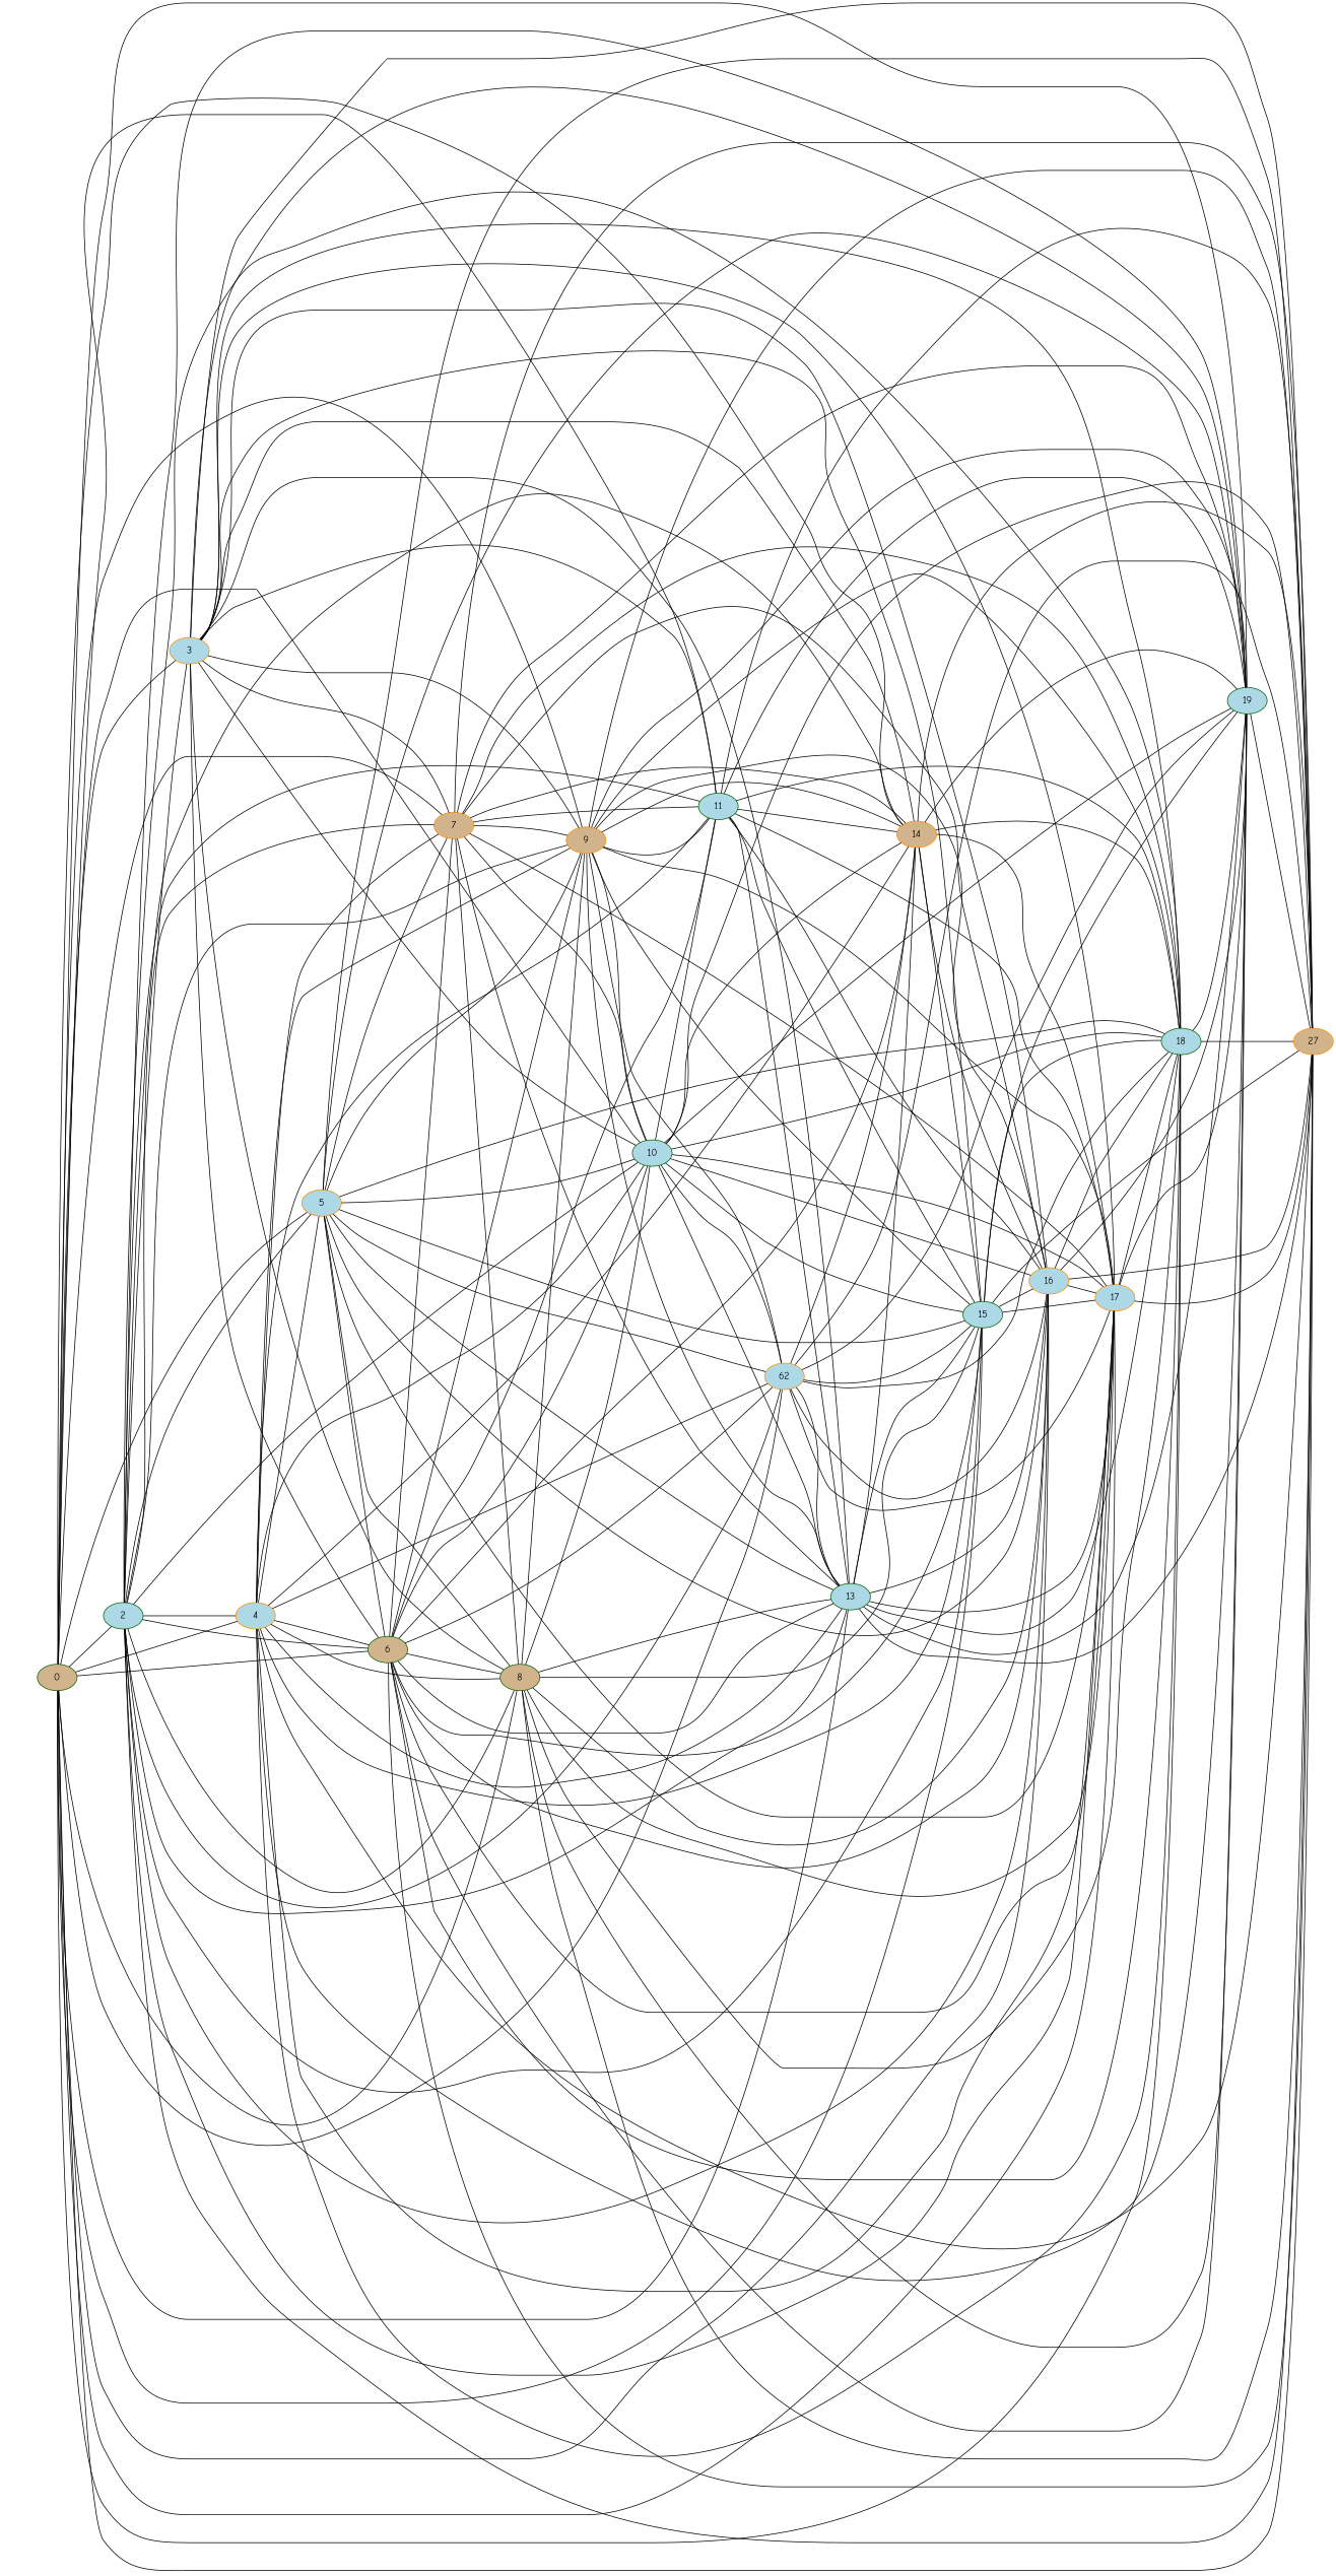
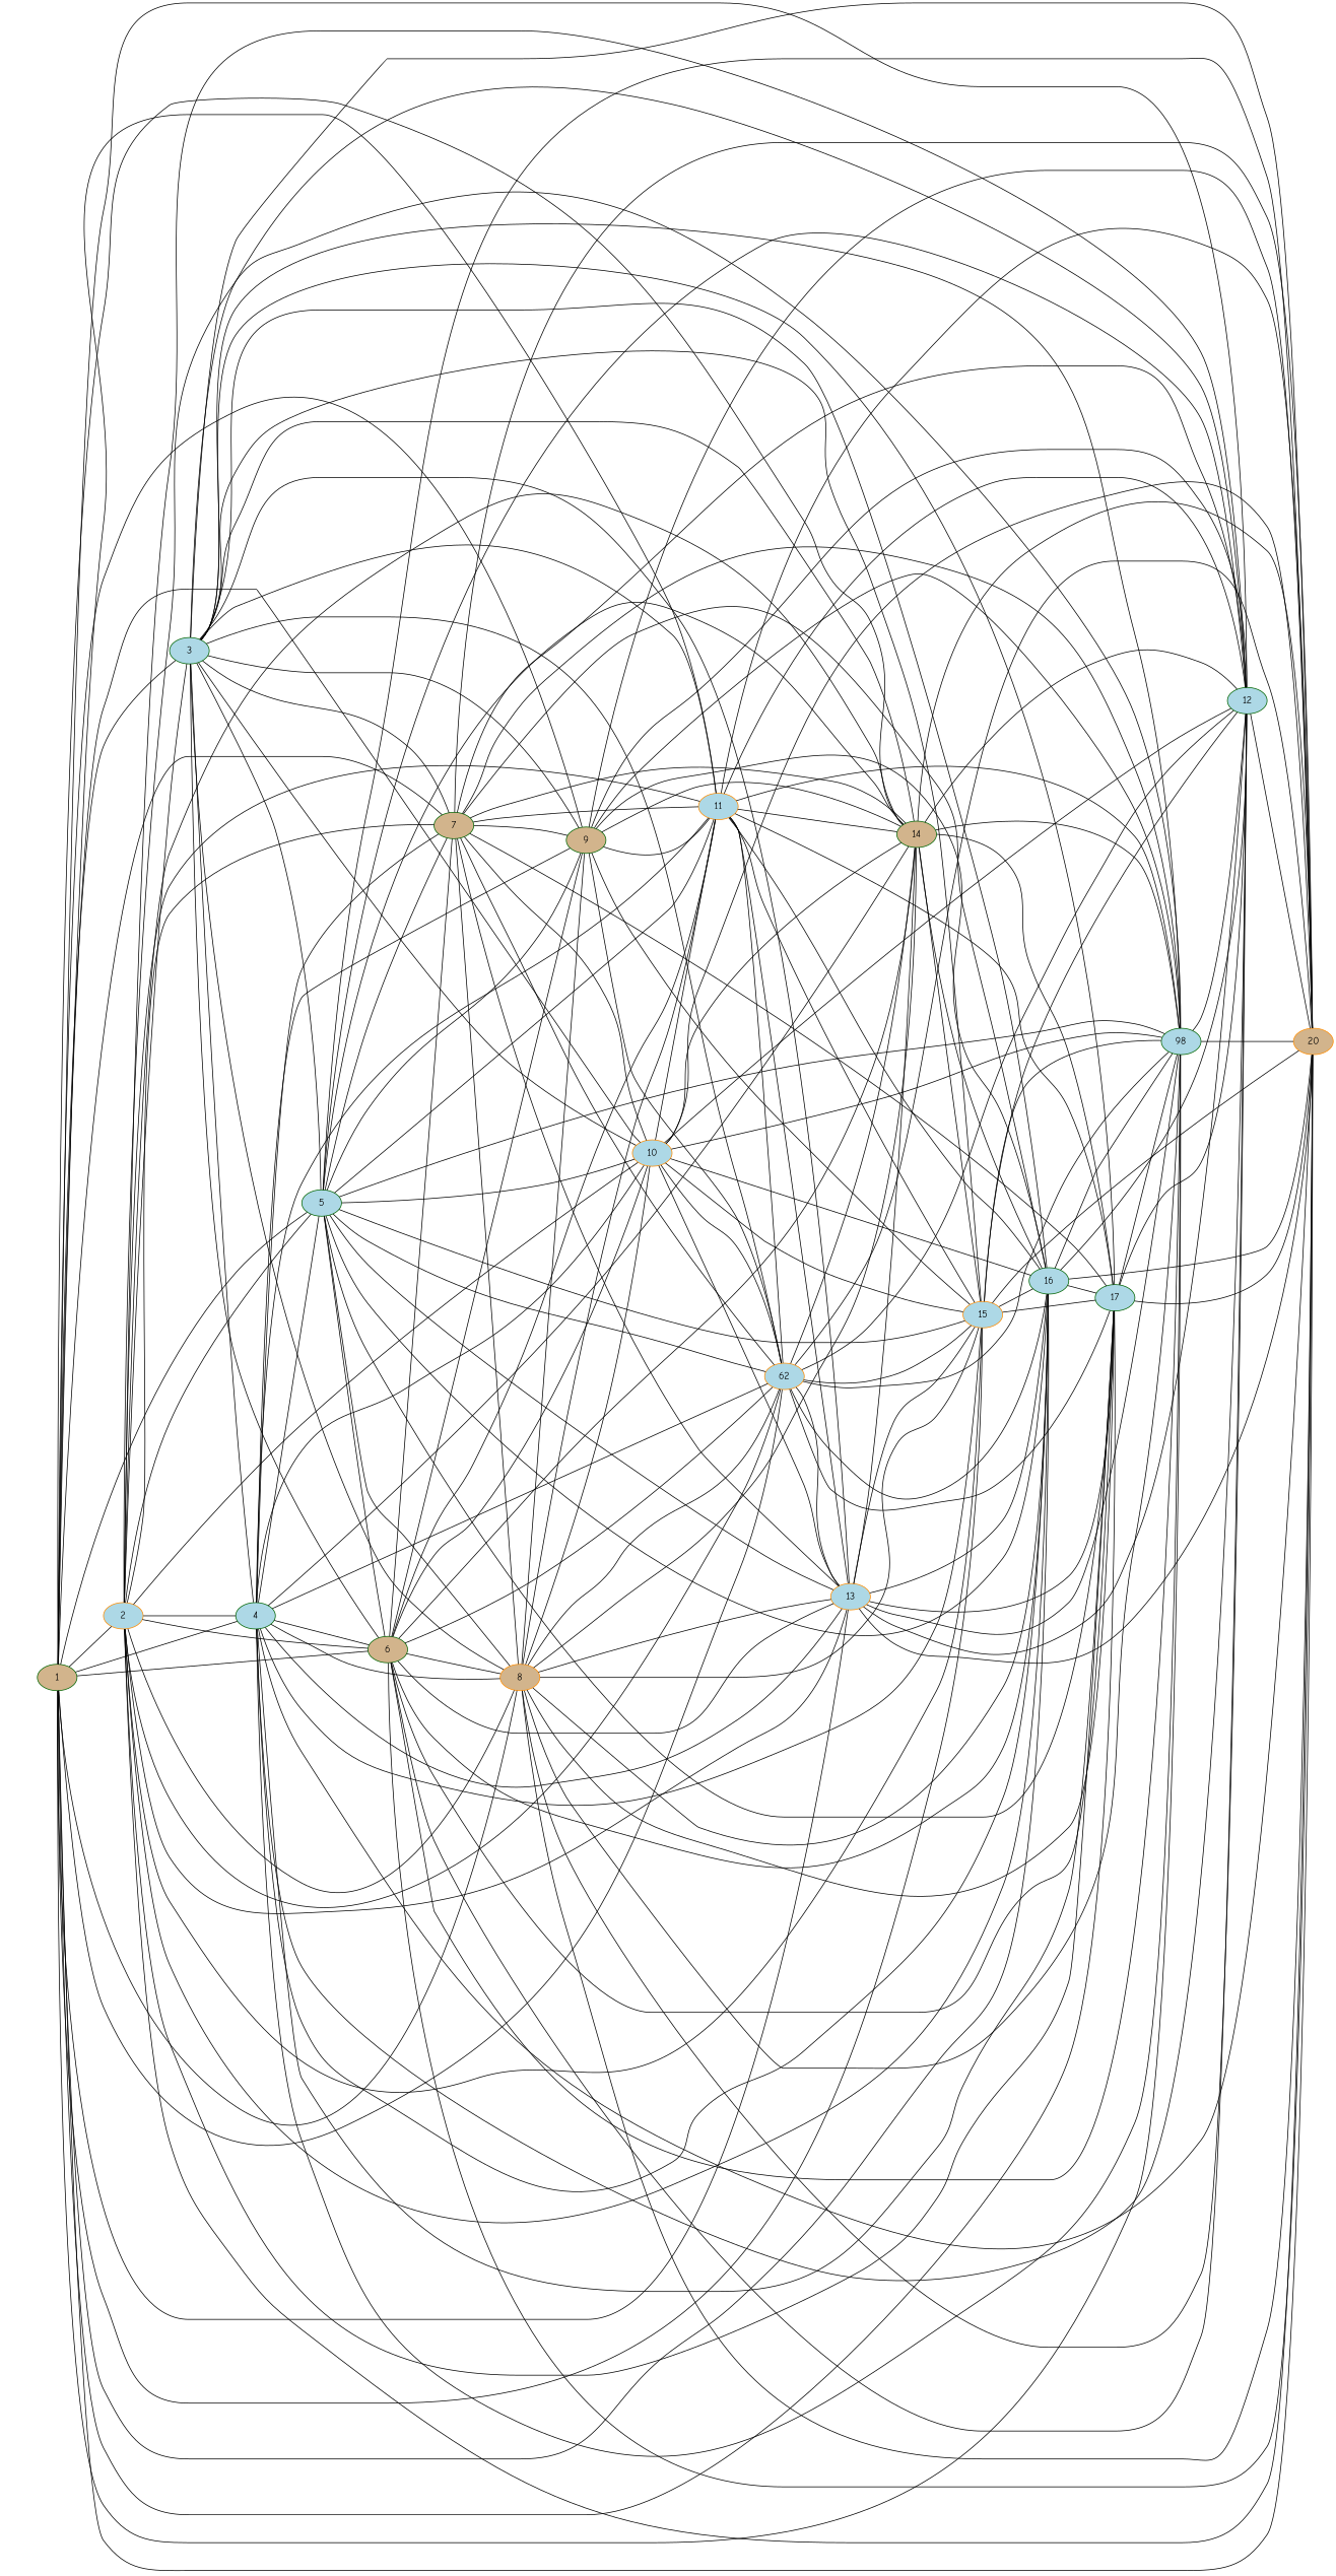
  graph {
    fontname="Comic Neue"
    rankdir=LR
    node [color=darkgreen fillcolor=lightblue fontname="Comic Neue" style=filled]
    edge [fontname="Comic Neue"]
    6 [fillcolor=tan]
-   20 [color=darkorange fillcolor=tan label=27]
-   7 [color=darkorange fillcolor=tan]
-   8 [fillcolor=tan]
-   9 [color=darkorange fillcolor=tan]
-   10
-   11
+   20 [color=darkorange fillcolor=tan]
+   7 [fillcolor=tan]
+   8 [color=darkorange fillcolor=tan]
+   9 [fillcolor=tan]
+   10 [color=darkorange]
+   11 [color=darkorange]
    n8 [color=darkorange label=62]
-   13
-   14 [color=darkorange fillcolor=tan]
-   15
-   16 [color=darkorange]
-   17 [color=darkorange]
-   18
-   19
-   1 [fillcolor=tan label=0]
-   2
-   3 [color=darkorange]
-   4 [color=darkorange]
-   5 [color=darkorange]
+   13 [color=darkorange]
+   14 [fillcolor=tan]
+   15 [color=darkorange]
+   16
+   17
+   18 [label=98]
+   19 [label=12]
+   1 [fillcolor=tan]
+   2 [color=darkorange]
+   3
+   4
+   5
    6 -- 20
    6 -- 7
    6 -- 8
    6 -- 9
    6 -- 10
    6 -- 11
    6 -- n8
    6 -- 13
    6 -- 14
-   6 -- 15
    6 -- 16
    6 -- 17
    6 -- 18
    6 -- 19
    7 -- 20
    7 -- 8
    7 -- 9
    7 -- 10
    7 -- 11
+   7 -- n8
    7 -- 13
    7 -- 14
    7 -- 16
    7 -- 17
    7 -- 18
    7 -- 19
    8 -- 20
    8 -- 9
    8 -- 10
+   8 -- 11
+   8 -- n8
    8 -- 13
+   8 -- 14
    8 -- 15
    8 -- 16
    8 -- 17
    8 -- 18
    8 -- 19
    9 -- 20
-   9 -- 10
    9 -- 11
    9 -- n8
-   9 -- 13
    9 -- 14
    9 -- 15
    9 -- 16
-   9 -- 17
    9 -- 18
    9 -- 19
    10 -- 20
    10 -- 11
    10 -- n8
    10 -- 13
    10 -- 14
    10 -- 15
    10 -- 16
-   10 -- 17
    10 -- 18
    10 -- 19
    11 -- 20
+   11 -- n8
    11 -- 13
    11 -- 14
    11 -- 15
    11 -- 16
    11 -- 17
    11 -- 18
    11 -- 19
    n8 -- 20
    n8 -- 13
    n8 -- 14
    n8 -- 15
    n8 -- 16
    n8 -- 17
    n8 -- 18
    n8 -- 19
    13 -- 20
    13 -- 14
    13 -- 15
    13 -- 16
    13 -- 17
    13 -- 18
    13 -- 19
    14 -- 20
    14 -- 15
    14 -- 16
    14 -- 17
    14 -- 18
    14 -- 19
    15 -- 20
    15 -- 16
    15 -- 17
    15 -- 18
    15 -- 19
    16 -- 20
    16 -- 17
    16 -- 18
    16 -- 19
    17 -- 20
    17 -- 18
    17 -- 19
    18 -- 20
    18 -- 19
    19 -- 20
    1 -- 6
    1 -- 20
    1 -- 7
    1 -- 8
    1 -- 9
    1 -- 10
    1 -- 11
    1 -- n8
    1 -- 13
    1 -- 14
    1 -- 15
    1 -- 16
    1 -- 17
    1 -- 18
    1 -- 19
    1 -- 2
    1 -- 3
    1 -- 4
    1 -- 5
    2 -- 6
    2 -- 20
    2 -- 7
    2 -- 8
-   2 -- 9
    2 -- 10
    2 -- 11
    2 -- n8
    2 -- 13
    2 -- 14
    2 -- 15
    2 -- 16
    2 -- 17
    2 -- 18
    2 -- 19
    2 -- 3
    2 -- 4
    2 -- 5
    3 -- 6
    3 -- 20
    3 -- 7
    3 -- 8
    3 -- 9
    3 -- 10
    3 -- 11
+   3 -- n8
    3 -- 13
    3 -- 14
    3 -- 15
    3 -- 16
    3 -- 17
    3 -- 18
    3 -- 19
+   3 -- 4
+   3 -- 5
    4 -- 6
    4 -- 20
    4 -- 7
    4 -- 8
    4 -- 9
    4 -- 10
    4 -- 11
    4 -- n8
    4 -- 13
    4 -- 14
    4 -- 15
+   4 -- 16
    4 -- 17
    4 -- 18
    4 -- 19
    4 -- 5
    5 -- 6
    5 -- 20
    5 -- 7
    5 -- 8
    5 -- 9
    5 -- 10
+   5 -- 11
    5 -- n8
    5 -- 13
+   5 -- 14
    5 -- 15
    5 -- 16
    5 -- 17
    5 -- 18
    5 -- 19
  }
